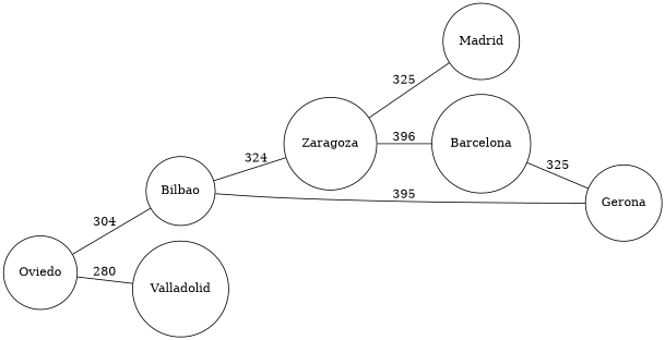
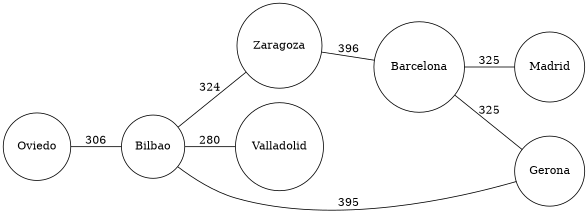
  digraph {
    rankdir=LR
    node [shape=circle]
    edge [dir=none]
    Oviedo
    Bilbao
    Zaragoza
    Valladolid
    Gerona
    Madrid
    Barcelona
-   Oviedo -> Bilbao [label=304]
+   Oviedo -> Bilbao [label=306]
    Bilbao -> Zaragoza [label=324]
-   Oviedo -> Valladolid [label=280]
+   Bilbao -> Valladolid [label=280]
    Bilbao -> Gerona [label=395]
-   Zaragoza -> Madrid [label=325]
+   Barcelona -> Madrid [label=325]
    Zaragoza -> Barcelona [label=396]
    Barcelona -> Gerona [label=325]
  }
